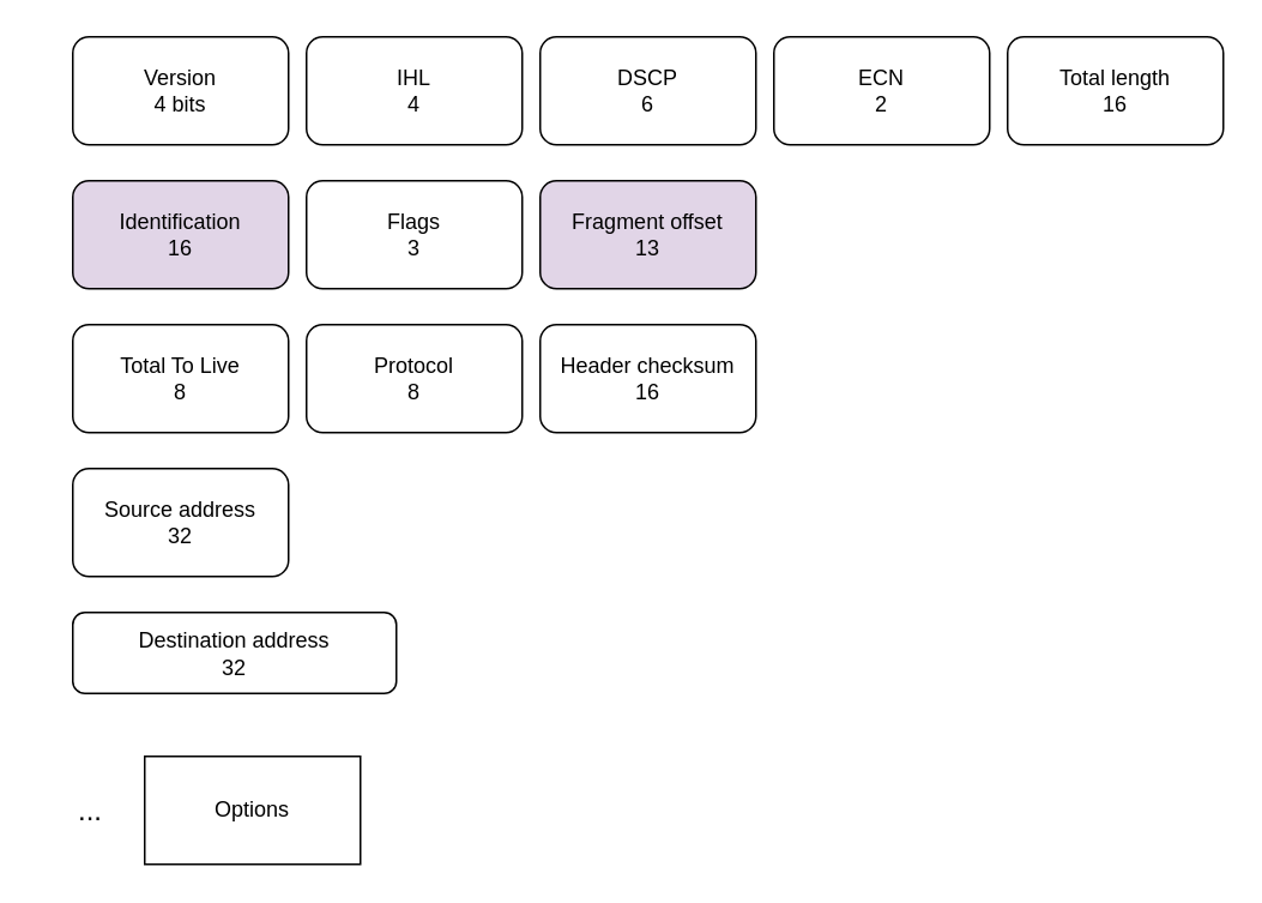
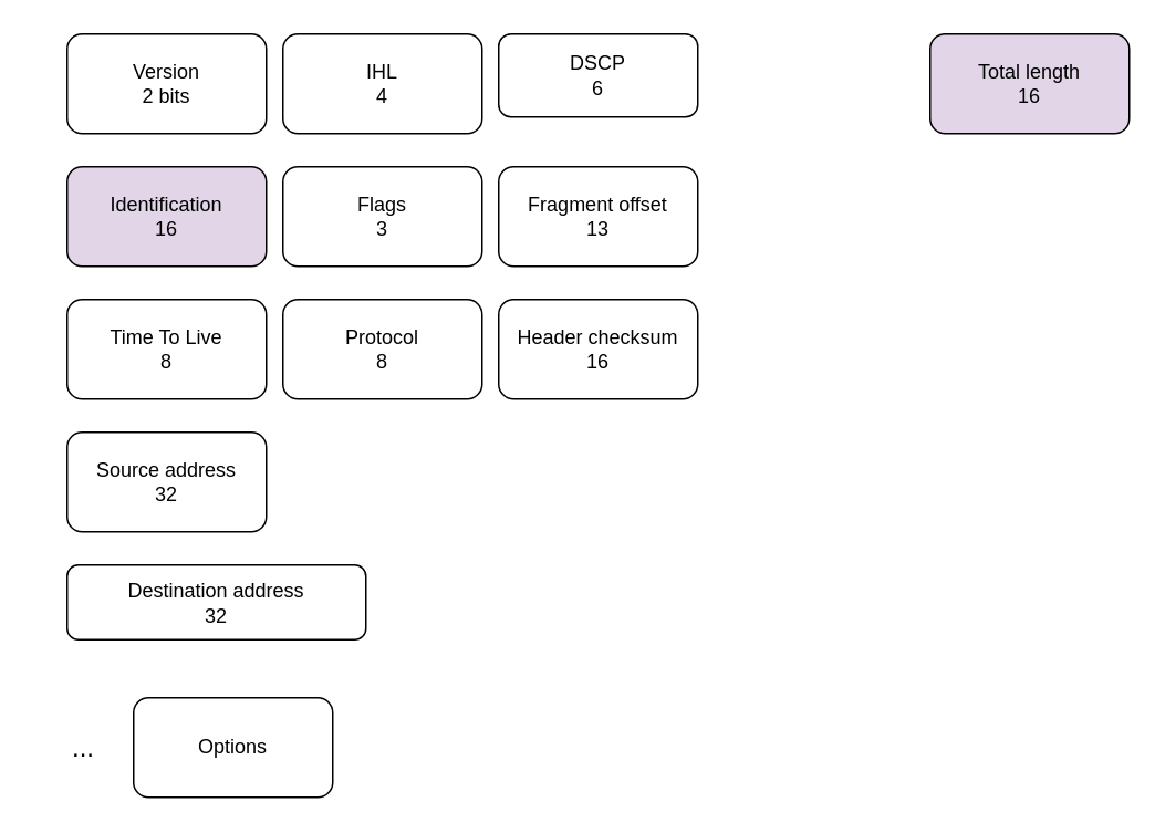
  <mxCell id="0" />
  <mxCell id="1" parent="0" />
- <mxCell id="2" value="&lt;div&gt;Version&lt;/div&gt;&lt;div&gt;4 bits&lt;br&gt;&lt;/div&gt;" style="rounded=1;whiteSpace=wrap;html=1;" vertex="1" parent="1"><mxGeometry x="40" y="20" width="120" height="60" as="geometry" /></mxCell>
+ <mxCell id="2" value="&lt;div&gt;Version&lt;/div&gt;&lt;div&gt;2 bits&lt;br&gt;&lt;/div&gt;" style="rounded=1;whiteSpace=wrap;html=1;" vertex="1" parent="1"><mxGeometry x="40" y="20" width="120" height="60" as="geometry" /></mxCell>
  <mxCell id="3" value="&lt;div&gt;IHL&lt;/div&gt;&lt;div&gt;4&lt;br&gt;&lt;/div&gt;" style="rounded=1;whiteSpace=wrap;html=1;" vertex="1" parent="1"><mxGeometry x="170" y="20" width="120" height="60" as="geometry" /></mxCell>
- <mxCell id="4" value="&lt;div&gt;DSCP&lt;/div&gt;&lt;div&gt;6&lt;br&gt;&lt;/div&gt;" style="rounded=1;whiteSpace=wrap;html=1;" vertex="1" parent="1"><mxGeometry x="300" y="20" width="120" height="60" as="geometry" /></mxCell>
- <mxCell id="5" value="ECN&lt;br&gt;2" style="rounded=1;whiteSpace=wrap;html=1;" vertex="1" parent="1"><mxGeometry x="430" y="20" width="120" height="60" as="geometry" /></mxCell>
- <mxCell id="6" value="&lt;div&gt;Total length&lt;/div&gt;&lt;div&gt;16&lt;br&gt;&lt;/div&gt;" style="rounded=1;whiteSpace=wrap;html=1;" vertex="1" parent="1"><mxGeometry x="560" y="20" width="120" height="60" as="geometry" /></mxCell>
+ <mxCell id="4" value="&lt;div&gt;DSCP&lt;/div&gt;&lt;div&gt;6&lt;br&gt;&lt;/div&gt;" style="rounded=1;whiteSpace=wrap;html=1;" vertex="1" parent="1"><mxGeometry x="300" y="20" width="120" height="50" as="geometry" /></mxCell>
+ <mxCell id="6" value="&lt;div&gt;Total length&lt;/div&gt;&lt;div&gt;16&lt;br&gt;&lt;/div&gt;" style="rounded=1;whiteSpace=wrap;html=1;fillColor=#e1d5e7;" vertex="1" parent="1"><mxGeometry x="560" y="20" width="120" height="60" as="geometry" /></mxCell>
  <mxCell id="7" value="&lt;div&gt;Identification&lt;/div&gt;&lt;div&gt;16&lt;br&gt;&lt;/div&gt;" style="rounded=1;whiteSpace=wrap;html=1;fillColor=#e1d5e7;" vertex="1" parent="1"><mxGeometry x="40" y="100" width="120" height="60" as="geometry" /></mxCell>
  <mxCell id="8" value="Flags&lt;br&gt;3" style="rounded=1;whiteSpace=wrap;html=1;" vertex="1" parent="1"><mxGeometry x="170" y="100" width="120" height="60" as="geometry" /></mxCell>
- <mxCell id="9" value="&lt;div&gt;Fragment offset&lt;/div&gt;&lt;div&gt;13&lt;br&gt;&lt;/div&gt;" style="rounded=1;whiteSpace=wrap;html=1;fillColor=#e1d5e7;" vertex="1" parent="1"><mxGeometry x="300" y="100" width="120" height="60" as="geometry" /></mxCell>
- <mxCell id="10" value="&lt;div&gt;Total To Live&lt;/div&gt;&lt;div&gt;8&lt;br&gt;&lt;/div&gt;" style="rounded=1;whiteSpace=wrap;html=1;" vertex="1" parent="1"><mxGeometry x="40" y="180" width="120" height="60" as="geometry" /></mxCell>
+ <mxCell id="9" value="&lt;div&gt;Fragment offset&lt;/div&gt;&lt;div&gt;13&lt;br&gt;&lt;/div&gt;" style="rounded=1;whiteSpace=wrap;html=1;" vertex="1" parent="1"><mxGeometry x="300" y="100" width="120" height="60" as="geometry" /></mxCell>
+ <mxCell id="10" value="&lt;div&gt;Time To Live&lt;/div&gt;&lt;div&gt;8&lt;br&gt;&lt;/div&gt;" style="rounded=1;whiteSpace=wrap;html=1;" vertex="1" parent="1"><mxGeometry x="40" y="180" width="120" height="60" as="geometry" /></mxCell>
  <mxCell id="11" value="&lt;div&gt;Protocol&lt;/div&gt;&lt;div&gt;8&lt;br&gt;&lt;/div&gt;" style="rounded=1;whiteSpace=wrap;html=1;" vertex="1" parent="1"><mxGeometry x="170" y="180" width="120" height="60" as="geometry" /></mxCell>
  <mxCell id="12" value="&lt;div&gt;Header checksum&lt;br&gt;&lt;/div&gt;&lt;div&gt;16&lt;br&gt;&lt;/div&gt;" style="rounded=1;whiteSpace=wrap;html=1;" vertex="1" parent="1"><mxGeometry x="300" y="180" width="120" height="60" as="geometry" /></mxCell>
  <mxCell id="13" value="&lt;div&gt;Source address&lt;/div&gt;&lt;div&gt;32&lt;br&gt;&lt;/div&gt;" style="rounded=1;whiteSpace=wrap;html=1;" vertex="1" parent="1"><mxGeometry x="40" y="260" width="120" height="60" as="geometry" /></mxCell>
  <mxCell id="14" value="&lt;div&gt;Destination address&lt;/div&gt;&lt;div&gt;32&lt;br&gt;&lt;/div&gt;" style="rounded=1;whiteSpace=wrap;html=1;" vertex="1" parent="1"><mxGeometry x="40" y="340" width="180" height="45" as="geometry" /></mxCell>
- <mxCell id="15" value="Options" style="whiteSpace=wrap;html=1;rounded=0;" vertex="1" parent="1"><mxGeometry x="80" y="420" width="120" height="60" as="geometry" /></mxCell>
+ <mxCell id="15" value="Options" style="rounded=1;whiteSpace=wrap;html=1;" vertex="1" parent="1"><mxGeometry x="80" y="420" width="120" height="60" as="geometry" /></mxCell>
  <mxCell id="16" value="&lt;font style=&quot;font-size: 16px&quot;&gt;...&lt;/font&gt;" style="text;html=1;strokeColor=none;fillColor=none;align=center;verticalAlign=middle;whiteSpace=wrap;rounded=0;" vertex="1" parent="1"><mxGeometry x="20" y="435" width="60" height="30" as="geometry" /></mxCell>
